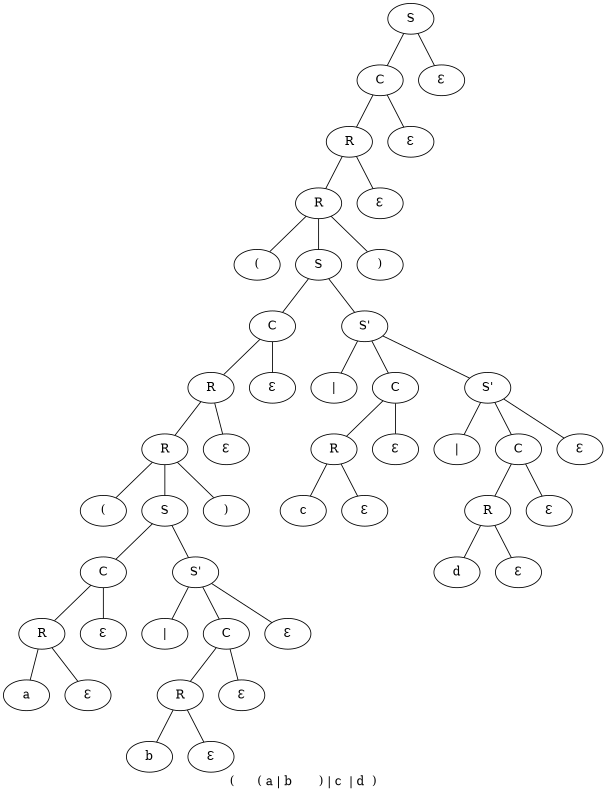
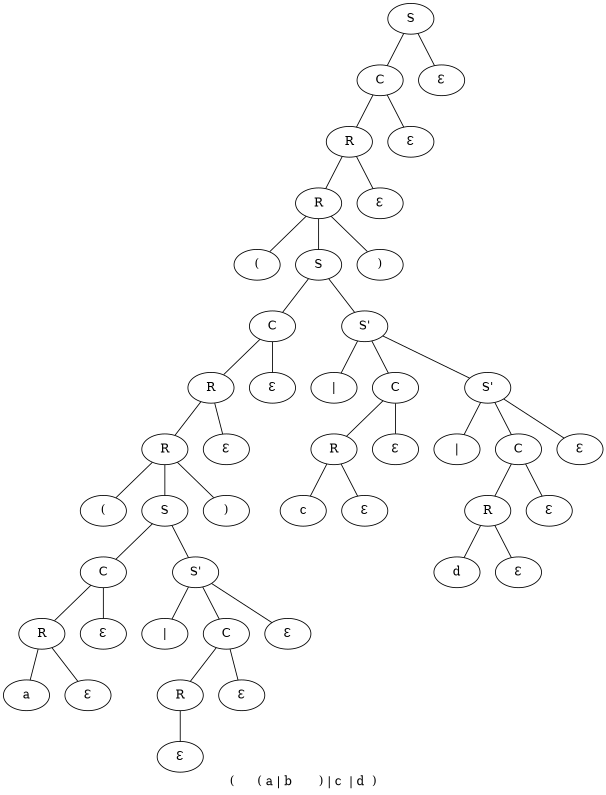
  graph {
    label="(      ( a | b       ) | c  | d  )"
    n1 [label=S]
    n2 [label=C]
    n3 [label="Ɛ"]
    n4 [label=R]
    n5 [label="Ɛ"]
    n6 [label=R]
    n7 [label="Ɛ"]
    n8 [label="("]
    n9 [label=S]
    n10 [label=")"]
    n11 [label=C]
    n12 [label="S'"]
    n13 [label=R]
    n14 [label="Ɛ"]
    n15 [label=R]
    n16 [label="Ɛ"]
    n17 [label="("]
    n18 [label=S]
    n19 [label=")"]
    n20 [label=C]
    n21 [label="S'"]
    n22 [label=R]
    n23 [label="Ɛ"]
    n24 [label=a]
    n25 [label="Ɛ"]
    n26 [label="|"]
    n27 [label=C]
    n28 [label="Ɛ"]
    n29 [label=R]
    n30 [label="Ɛ"]
-   n31 [label=b]
    n32 [label="Ɛ"]
    n33 [label="|"]
    n34 [label=C]
    n35 [label="S'"]
    n36 [label=R]
    n37 [label="Ɛ"]
    n38 [label=c]
    n39 [label="Ɛ"]
    n40 [label="|"]
    n41 [label=C]
    n42 [label="Ɛ"]
    n43 [label=R]
    n44 [label="Ɛ"]
    n45 [label=d]
    n46 [label="Ɛ"]
    n1 -- n2
    n1 -- n3
    n2 -- n4
    n2 -- n5
    n4 -- n6
    n4 -- n7
    n6 -- n8
    n6 -- n9
    n6 -- n10
    n9 -- n11
    n9 -- n12
    n11 -- n13
    n11 -- n14
    n12 -- n33
    n12 -- n34
    n12 -- n35
    n13 -- n15
    n13 -- n16
    n15 -- n17
    n15 -- n18
    n15 -- n19
    n18 -- n20
    n18 -- n21
    n20 -- n22
    n20 -- n23
    n21 -- n26
    n21 -- n27
    n21 -- n28
    n22 -- n24
    n22 -- n25
    n27 -- n29
    n27 -- n30
-   n29 -- n31
    n29 -- n32
    n34 -- n36
    n34 -- n37
    n35 -- n40
    n35 -- n41
    n35 -- n42
    n36 -- n38
    n36 -- n39
    n41 -- n43
    n41 -- n44
    n43 -- n45
    n43 -- n46
  }
